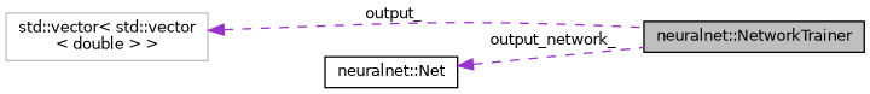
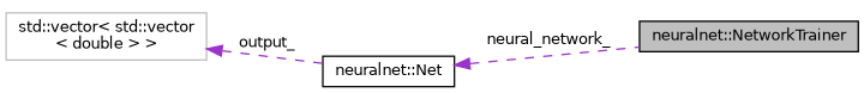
  digraph {
    rankdir=LR
    node [color=black fillcolor=white fontname=Helvetica fontsize=10 shape=record style=filled]
    edge [color=darkorchid3 dir=back fontname=Helvetica fontsize=10 labelfontname=Helvetica labelfontsize=10 style=dashed]
    n1 [fillcolor=grey75 fontcolor=black height=0.2 label="neuralnet::NetworkTrainer" width=0.4]
    n2 [height=0.2 label="neuralnet::Net" width=0.4]
    n3 [color=grey75 height=0.2 label="std::vector\< std::vector\l\< double \> \>" width=0.4]
-   n2 -> n1 [label=" output_network_"]
-   n3 -> n1 [label=" output_"]
+   n2 -> n1 [label=" neural_network_"]
+   n3 -> n2 [label=" output_"]
  }
